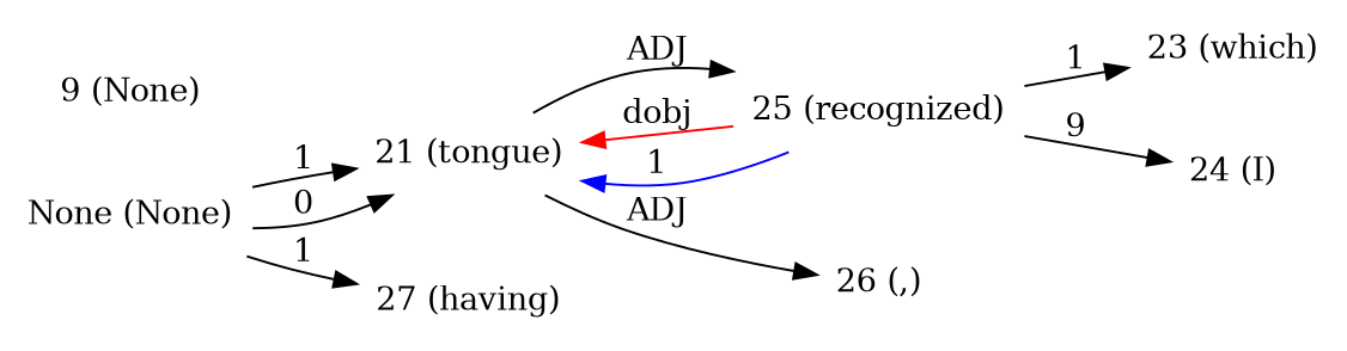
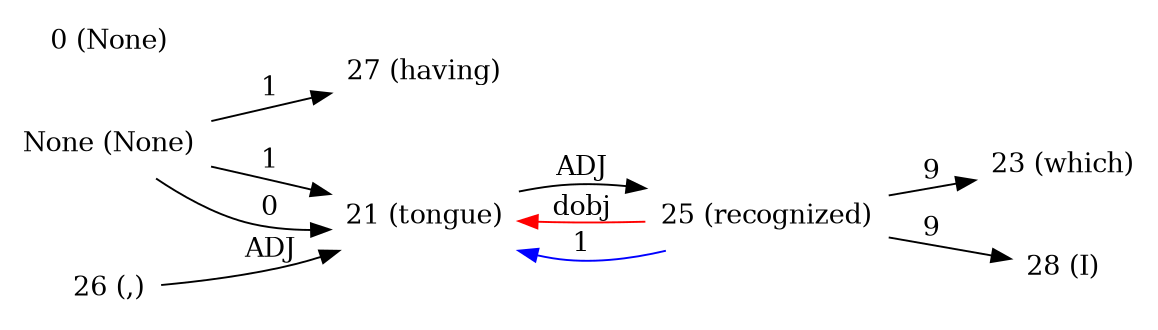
  digraph {
    rankdir=LR
    node [shape=plaintext]
    edge [dir=forward]
    n1 [label="None (None)"]
    n2 [label="21 (tongue)"]
    n3 [label="27 (having)"]
    n4 [label="25 (recognized)"]
    n5 [label="26 (,)"]
    n6 [label="23 (which)"]
-   n7 [label="24 (I)"]
-   n8 [label="9 (None)"]
+   n7 [label="28 (I)"]
+   n8 [label="0 (None)"]
    n1 -> n2 [label=1]
    n1 -> n2 [label=0]
    n1 -> n3 [label=1]
    n2 -> n4 [label=ADJ]
-   n2 -> n5 [label=ADJ]
+   n5 -> n2 [label=ADJ]
    n4 -> n2 [color=red label=dobj]
    n4 -> n2 [color=blue label=1]
-   n4 -> n6 [label=1]
+   n4 -> n6 [label=9]
    n4 -> n7 [label=9]
  }
